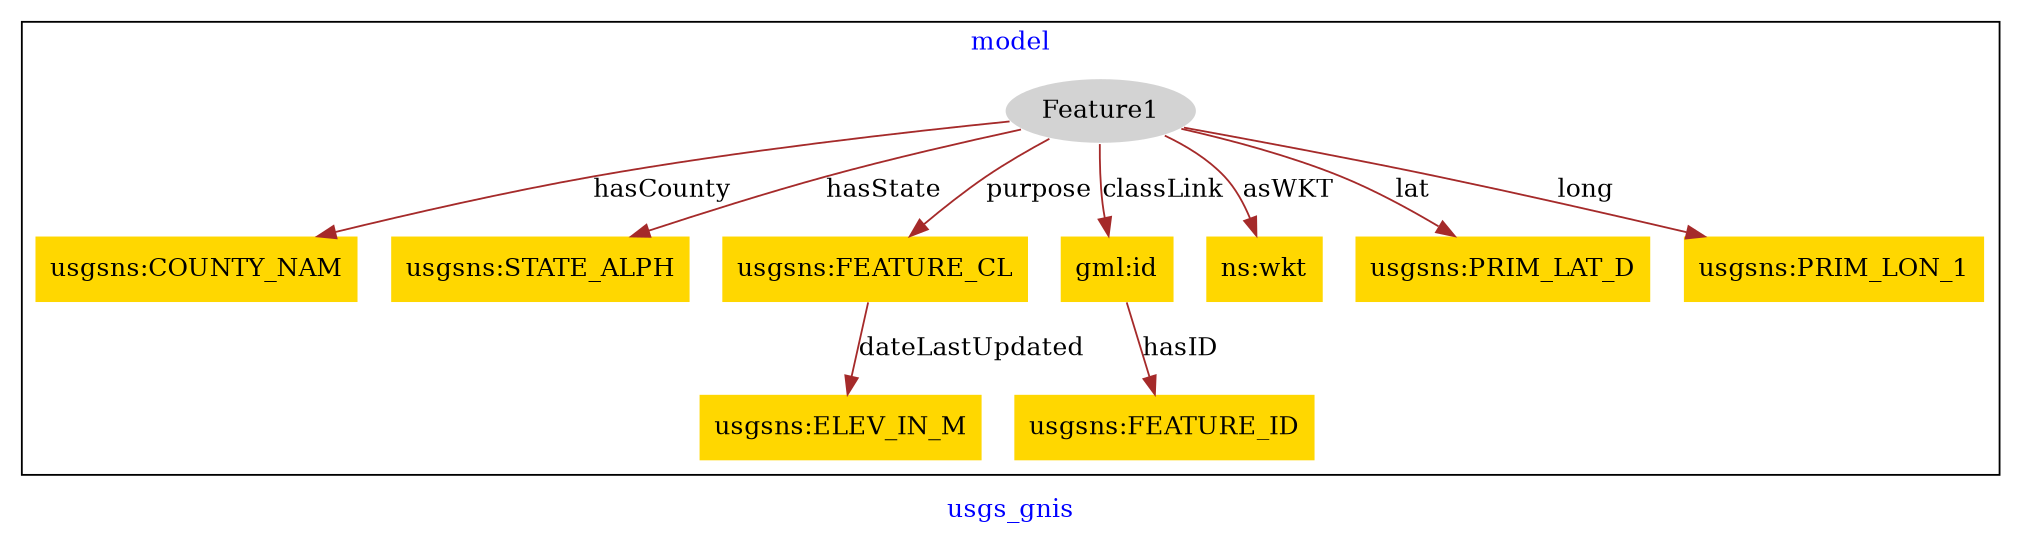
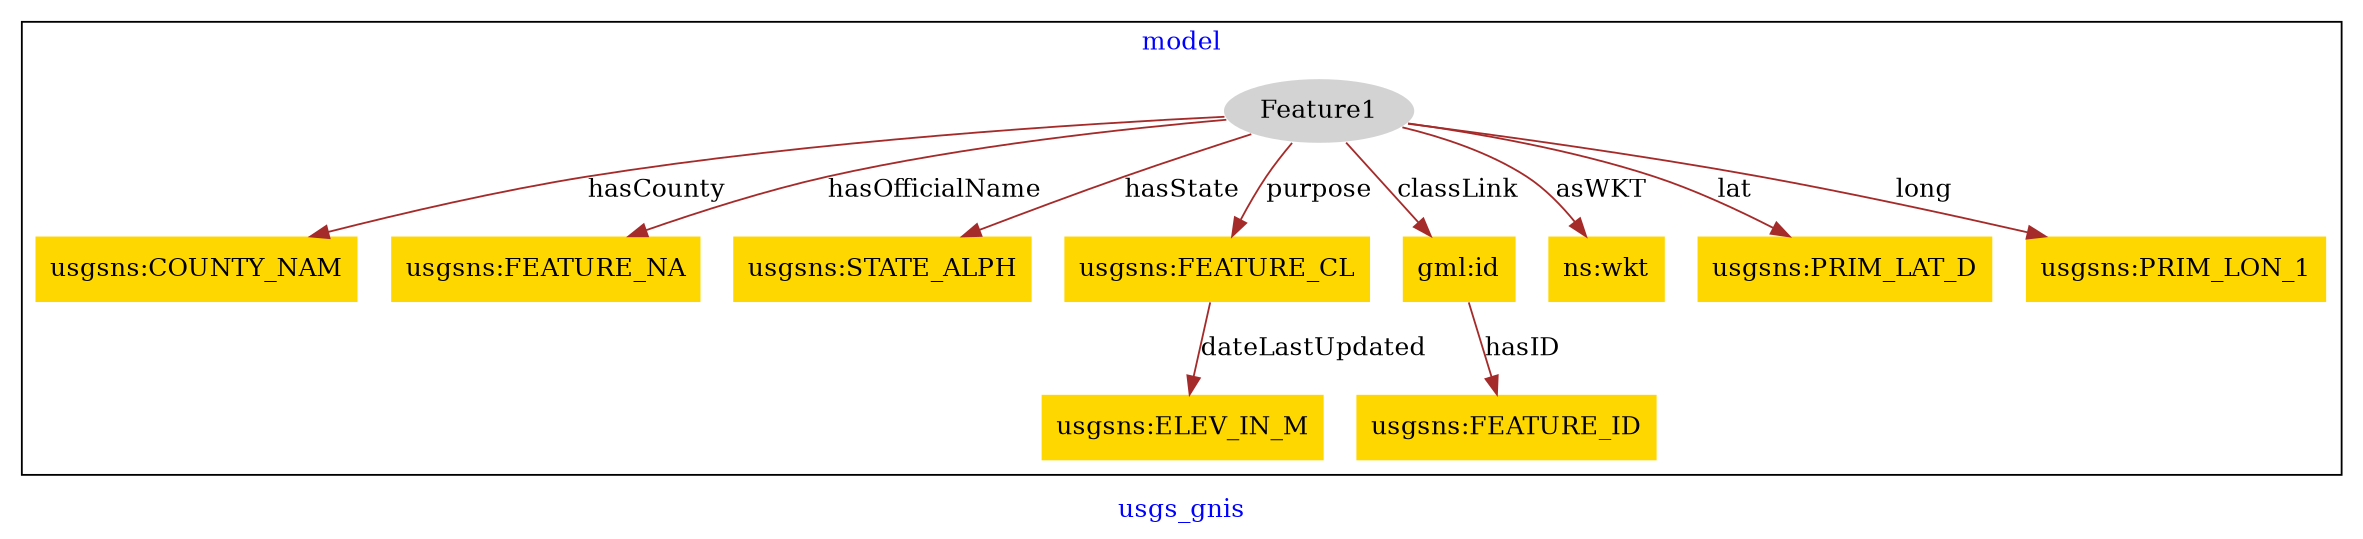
  digraph {
    fontcolor=blue
    label=usgs_gnis
    remincross=true
    node [fillcolor=gold style=filled shape=plaintext]
    edge [color=brown fontcolor=black]
    n1 [color=white fillcolor=lightgray label=Feature1 shape=""]
    n2 [label="usgsns:COUNTY_NAM"]
    n3 [label="usgsns:FEATURE_ID"]
+   n4 [label="usgsns:FEATURE_NA"]
    n5 [label="usgsns:STATE_ALPH"]
    n6 [label="usgsns:ELEV_IN_M"]
    n7 [label="usgsns:FEATURE_CL"]
    n8 [label="gml:id"]
    n9 [label="ns:wkt"]
    n10 [label="usgsns:PRIM_LAT_D"]
    n11 [label="usgsns:PRIM_LON_1"]
    subgraph cluster_1 {
      label=model
      n1
      n2
      n3
+     n4
      n5
      n6
      n7
      n8
      n9
      n10
      n11
    }
    n1 -> n2 [label=hasCounty]
+   n1 -> n4 [label=hasOfficialName]
    n1 -> n5 [label=hasState]
    n1 -> n7 [label=purpose]
    n1 -> n8 [label=classLink]
    n1 -> n9 [label=asWKT]
    n1 -> n10 [label=lat]
    n1 -> n11 [label=long]
    n7 -> n6 [label=dateLastUpdated]
    n8 -> n3 [label=hasID]
  }
